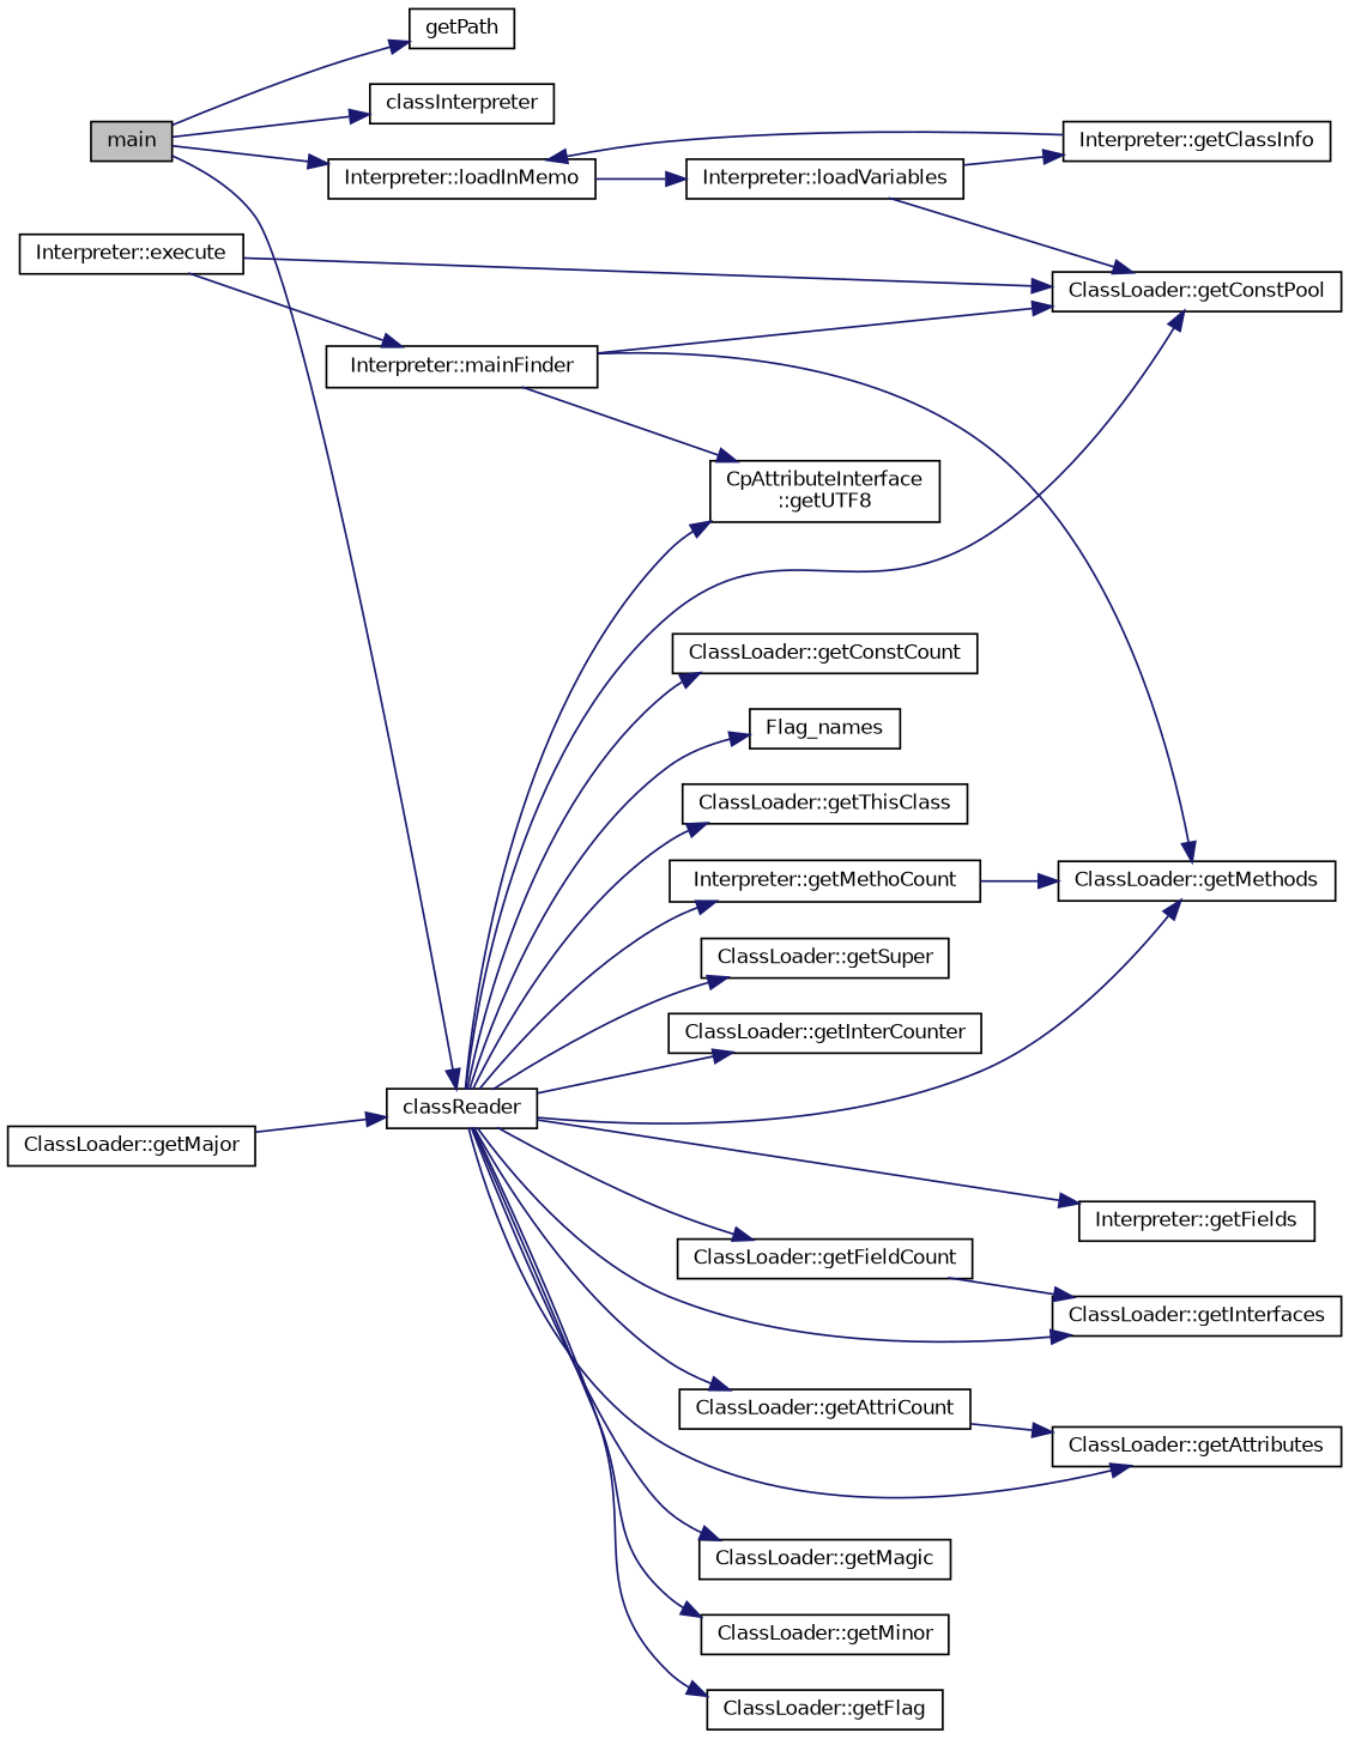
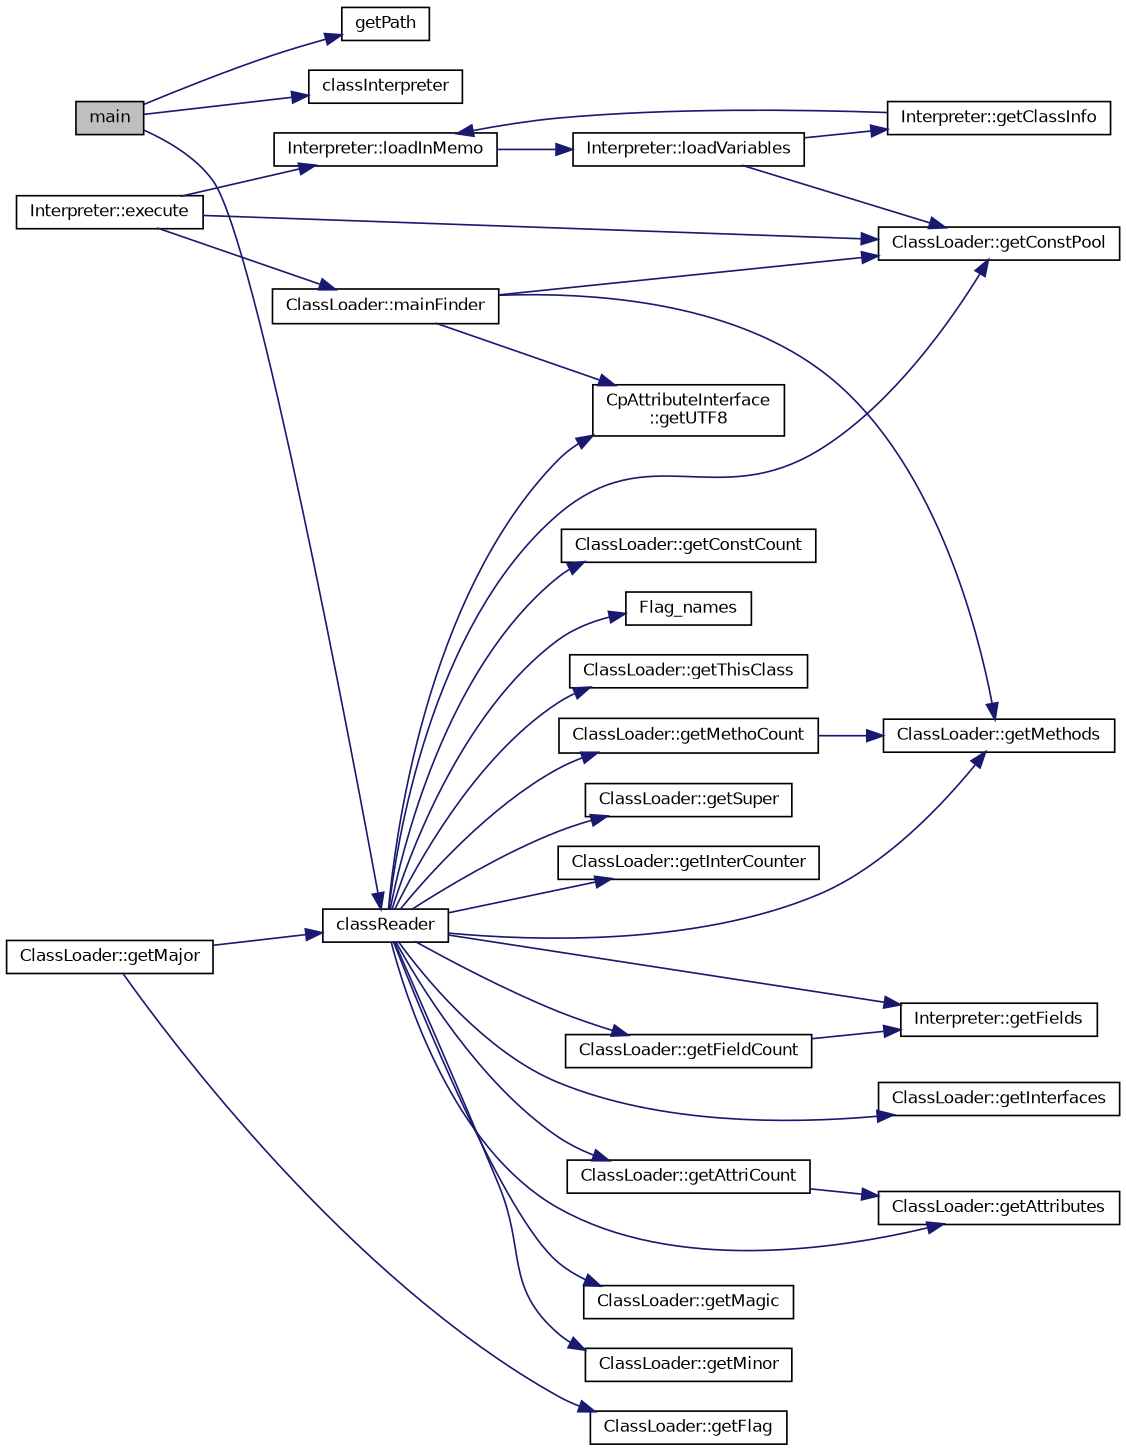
  digraph {
    rankdir=LR
    node [color=black fillcolor=white fontname=Helvetica fontsize=10 shape=record style=filled]
    edge [color=midnightblue fontname=Helvetica fontsize=10 labelfontname=Helvetica labelfontsize=10 style=solid]
    n1 [fillcolor=grey75 fontcolor=black height=0.2 label=main width=0.4]
    n2 [height=0.2 label=getPath width=0.4]
    n3 [height=0.2 label=classInterpreter width=0.4]
    n4 [height=0.2 label=classReader width=0.4]
    n5 [height=0.2 label="ClassLoader::getConstPool" width=0.4]
    n6 [height=0.2 label="ClassLoader::getMethods" width=0.4]
    n7 [height=0.2 label="CpAttributeInterface\l::getUTF8" width=0.4]
    n8 [height=0.2 label="ClassLoader::getMagic" width=0.4]
    n9 [height=0.2 label="ClassLoader::getMinor" width=0.4]
    n10 [height=0.2 label="ClassLoader::getConstCount" width=0.4]
    n11 [height=0.2 label="ClassLoader::getFlag" width=0.4]
    n12 [height=0.2 label=Flag_names width=0.4]
    n13 [height=0.2 label="ClassLoader::getThisClass" width=0.4]
    n14 [height=0.2 label="ClassLoader::getSuper" width=0.4]
    n15 [height=0.2 label="ClassLoader::getInterCounter" width=0.4]
    n16 [height=0.2 label="ClassLoader::getFieldCount" width=0.4]
    n17 [height=0.2 label="Interpreter::getFields" width=0.4]
-   n18 [height=0.2 label="Interpreter::getMethoCount" width=0.4]
+   n18 [height=0.2 label="ClassLoader::getMethoCount" width=0.4]
    n19 [height=0.2 label="ClassLoader::getAttriCount" width=0.4]
    n20 [height=0.2 label="ClassLoader::getAttributes" width=0.4]
    n21 [height=0.2 label="ClassLoader::getInterfaces" width=0.4]
    n22 [height=0.2 label="Interpreter::execute" width=0.4]
    n23 [height=0.2 label="Interpreter::loadInMemo" width=0.4]
-   n24 [height=0.2 label="Interpreter::mainFinder" width=0.4]
+   n24 [height=0.2 label="ClassLoader::mainFinder" width=0.4]
    n25 [height=0.2 label="Interpreter::loadVariables" width=0.4]
    n26 [height=0.2 label="Interpreter::getClassInfo" width=0.4]
    n27 [height=0.2 label="ClassLoader::getMajor" width=0.4]
    n1 -> n2
    n1 -> n3
    n1 -> n4
    n4 -> n5
    n4 -> n6
    n4 -> n7
    n4 -> n8
    n4 -> n9
    n4 -> n10
-   n4 -> n11
+   n27 -> n11
    n4 -> n12
    n4 -> n13
    n4 -> n14
    n4 -> n15
    n4 -> n16
    n4 -> n17
    n4 -> n18
    n4 -> n19
    n4 -> n20
    n4 -> n21
-   n16 -> n21
+   n16 -> n17
    n18 -> n6
    n19 -> n20
    n22 -> n5
-   n1 -> n23
+   n22 -> n23
    n22 -> n24
    n23 -> n25
    n24 -> n5
    n24 -> n6
    n24 -> n7
    n25 -> n5
    n25 -> n26
    n26 -> n23
    n27 -> n4
  }
